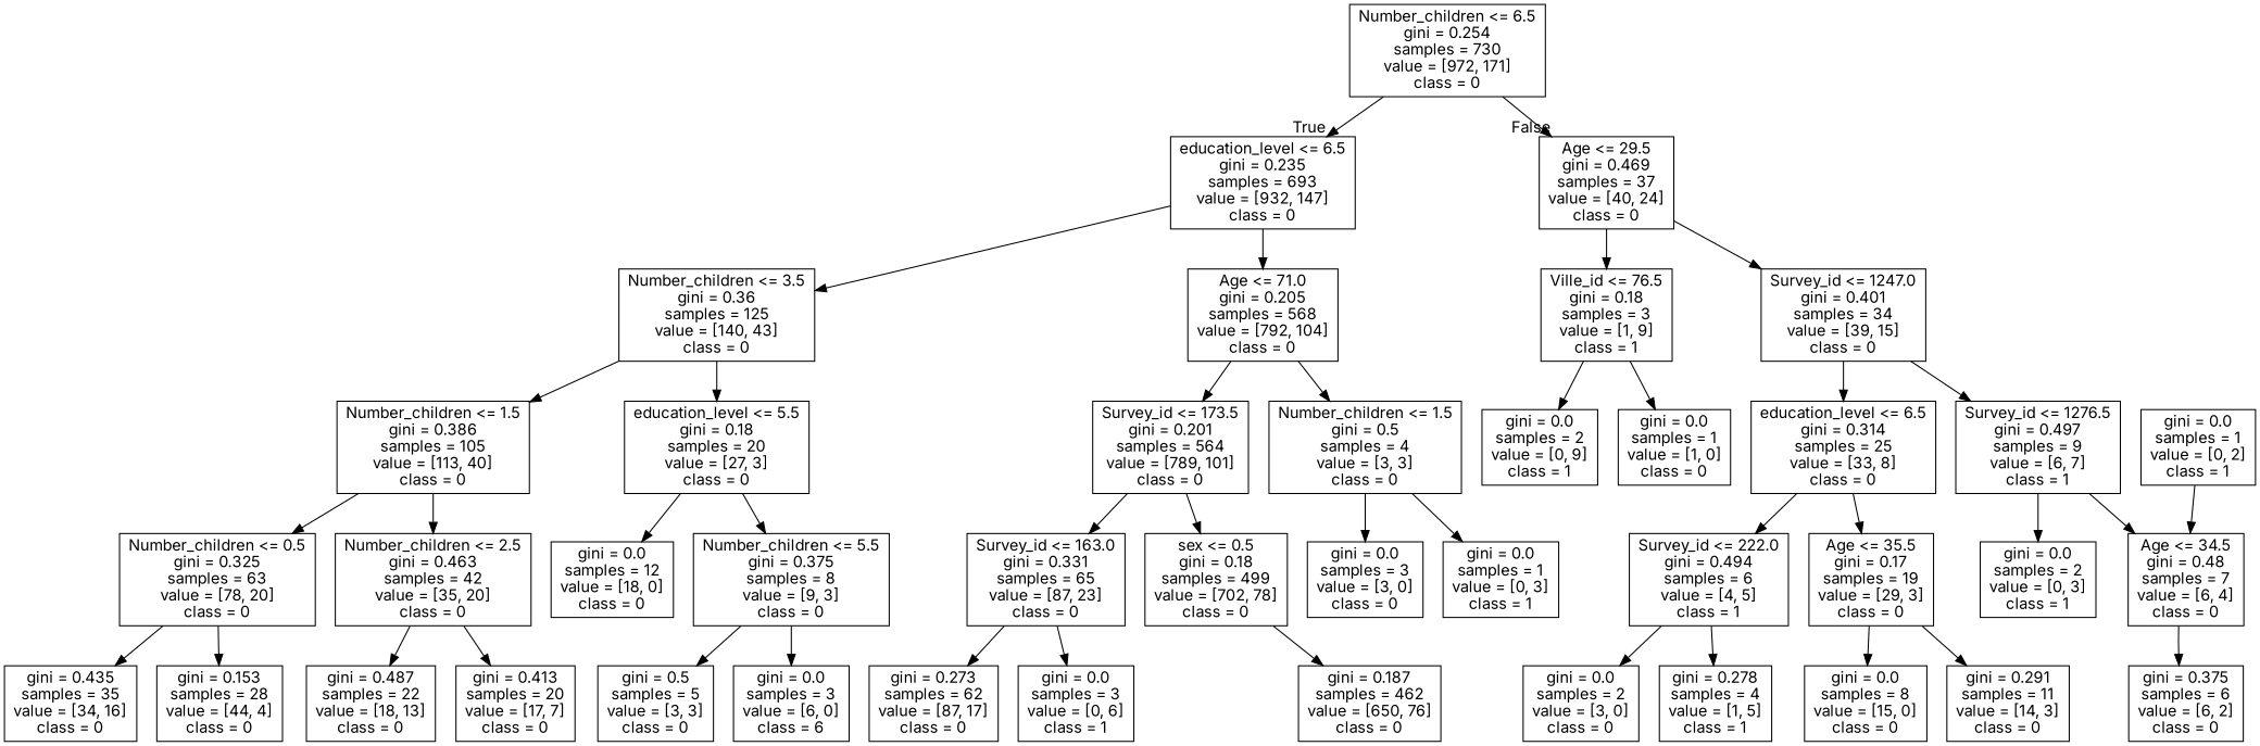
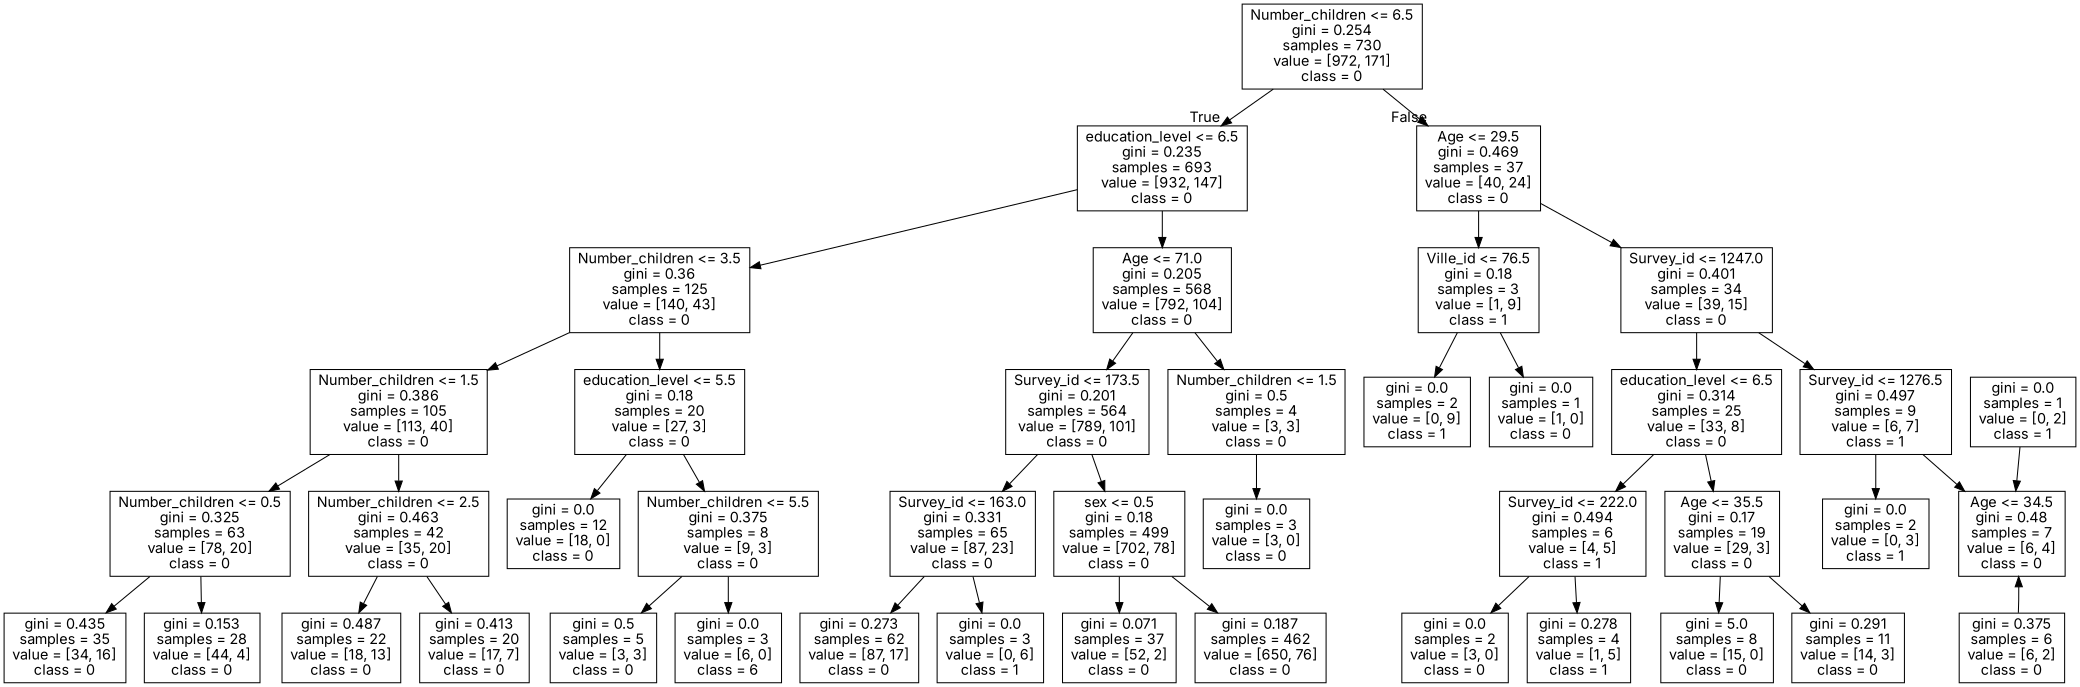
  digraph {
    fontname=Inter
    node [fontname=Inter shape=box]
    edge [fontname=Inter]
    n1 [label="Number_children <= 6.5\ngini = 0.254\nsamples = 730\nvalue = [972, 171]\nclass = 0"]
    n2 [label="education_level <= 6.5\ngini = 0.235\nsamples = 693\nvalue = [932, 147]\nclass = 0"]
    n3 [label="Age <= 29.5\ngini = 0.469\nsamples = 37\nvalue = [40, 24]\nclass = 0"]
    n4 [label="Number_children <= 3.5\ngini = 0.36\nsamples = 125\nvalue = [140, 43]\nclass = 0"]
    n5 [label="Age <= 71.0\ngini = 0.205\nsamples = 568\nvalue = [792, 104]\nclass = 0"]
    n6 [label="Ville_id <= 76.5\ngini = 0.18\nsamples = 3\nvalue = [1, 9]\nclass = 1"]
    n7 [label="Survey_id <= 1247.0\ngini = 0.401\nsamples = 34\nvalue = [39, 15]\nclass = 0"]
    n8 [label="Number_children <= 1.5\ngini = 0.386\nsamples = 105\nvalue = [113, 40]\nclass = 0"]
    n9 [label="education_level <= 5.5\ngini = 0.18\nsamples = 20\nvalue = [27, 3]\nclass = 0"]
    n10 [label="Survey_id <= 173.5\ngini = 0.201\nsamples = 564\nvalue = [789, 101]\nclass = 0"]
    n11 [label="Number_children <= 1.5\ngini = 0.5\nsamples = 4\nvalue = [3, 3]\nclass = 0"]
    n12 [label="Number_children <= 0.5\ngini = 0.325\nsamples = 63\nvalue = [78, 20]\nclass = 0"]
    n13 [label="Number_children <= 2.5\ngini = 0.463\nsamples = 42\nvalue = [35, 20]\nclass = 0"]
    n14 [label="gini = 0.0\nsamples = 12\nvalue = [18, 0]\nclass = 0"]
    n15 [label="Number_children <= 5.5\ngini = 0.375\nsamples = 8\nvalue = [9, 3]\nclass = 0"]
    n16 [label="gini = 0.435\nsamples = 35\nvalue = [34, 16]\nclass = 0"]
    n17 [label="gini = 0.153\nsamples = 28\nvalue = [44, 4]\nclass = 0"]
    n18 [label="gini = 0.487\nsamples = 22\nvalue = [18, 13]\nclass = 0"]
    n19 [label="gini = 0.413\nsamples = 20\nvalue = [17, 7]\nclass = 0"]
    n20 [label="gini = 0.5\nsamples = 5\nvalue = [3, 3]\nclass = 0"]
    n21 [label="gini = 0.0\nsamples = 3\nvalue = [6, 0]\nclass = 6"]
    n22 [label="Survey_id <= 163.0\ngini = 0.331\nsamples = 65\nvalue = [87, 23]\nclass = 0"]
    n23 [label="sex <= 0.5\ngini = 0.18\nsamples = 499\nvalue = [702, 78]\nclass = 0"]
    n24 [label="gini = 0.0\nsamples = 3\nvalue = [3, 0]\nclass = 0"]
-   n25 [label="gini = 0.0\nsamples = 1\nvalue = [0, 3]\nclass = 1"]
    n26 [label="gini = 0.273\nsamples = 62\nvalue = [87, 17]\nclass = 0"]
    n27 [label="gini = 0.0\nsamples = 3\nvalue = [0, 6]\nclass = 1"]
+   n28 [label="gini = 0.071\nsamples = 37\nvalue = [52, 2]\nclass = 0"]
    n29 [label="gini = 0.187\nsamples = 462\nvalue = [650, 76]\nclass = 0"]
    n30 [label="gini = 0.0\nsamples = 2\nvalue = [0, 9]\nclass = 1"]
    n31 [label="gini = 0.0\nsamples = 1\nvalue = [1, 0]\nclass = 0"]
    n32 [label="education_level <= 6.5\ngini = 0.314\nsamples = 25\nvalue = [33, 8]\nclass = 0"]
    n33 [label="Survey_id <= 1276.5\ngini = 0.497\nsamples = 9\nvalue = [6, 7]\nclass = 1"]
    n34 [label="Survey_id <= 222.0\ngini = 0.494\nsamples = 6\nvalue = [4, 5]\nclass = 1"]
    n35 [label="Age <= 35.5\ngini = 0.17\nsamples = 19\nvalue = [29, 3]\nclass = 0"]
    n36 [label="gini = 0.0\nsamples = 2\nvalue = [0, 3]\nclass = 1"]
    n37 [label="Age <= 34.5\ngini = 0.48\nsamples = 7\nvalue = [6, 4]\nclass = 0"]
    n38 [label="gini = 0.0\nsamples = 2\nvalue = [3, 0]\nclass = 0"]
    n39 [label="gini = 0.278\nsamples = 4\nvalue = [1, 5]\nclass = 1"]
-   n40 [label="gini = 0.0\nsamples = 8\nvalue = [15, 0]\nclass = 0"]
+   n40 [label="gini = 5.0\nsamples = 8\nvalue = [15, 0]\nclass = 0"]
    n41 [label="gini = 0.291\nsamples = 11\nvalue = [14, 3]\nclass = 0"]
    n42 [label="gini = 0.375\nsamples = 6\nvalue = [6, 2]\nclass = 0"]
    n43 [label="gini = 0.0\nsamples = 1\nvalue = [0, 2]\nclass = 1"]
    n1 -> n2 [headlabel=True labelangle=45 labeldistance=2.5]
    n1 -> n3 [headlabel=False labelangle=-45 labeldistance=2.5]
    n2 -> n4
    n2 -> n5
    n3 -> n6
    n3 -> n7
    n4 -> n8
    n4 -> n9
    n5 -> n10
    n5 -> n11
    n6 -> n30
    n6 -> n31
    n7 -> n32
    n7 -> n33
    n8 -> n12
    n8 -> n13
    n9 -> n14
    n9 -> n15
    n10 -> n22
    n10 -> n23
    n11 -> n24
-   n11 -> n25
    n12 -> n16
    n12 -> n17
    n13 -> n18
    n13 -> n19
    n15 -> n20
    n15 -> n21
    n22 -> n26
    n22 -> n27
+   n23 -> n28
    n23 -> n29
    n32 -> n34
    n32 -> n35
    n33 -> n36
    n33 -> n37
    n34 -> n38
    n34 -> n39
    n35 -> n40
    n35 -> n41
-   n37 -> n42
+   n42 -> n37
    n43 -> n37
  }
